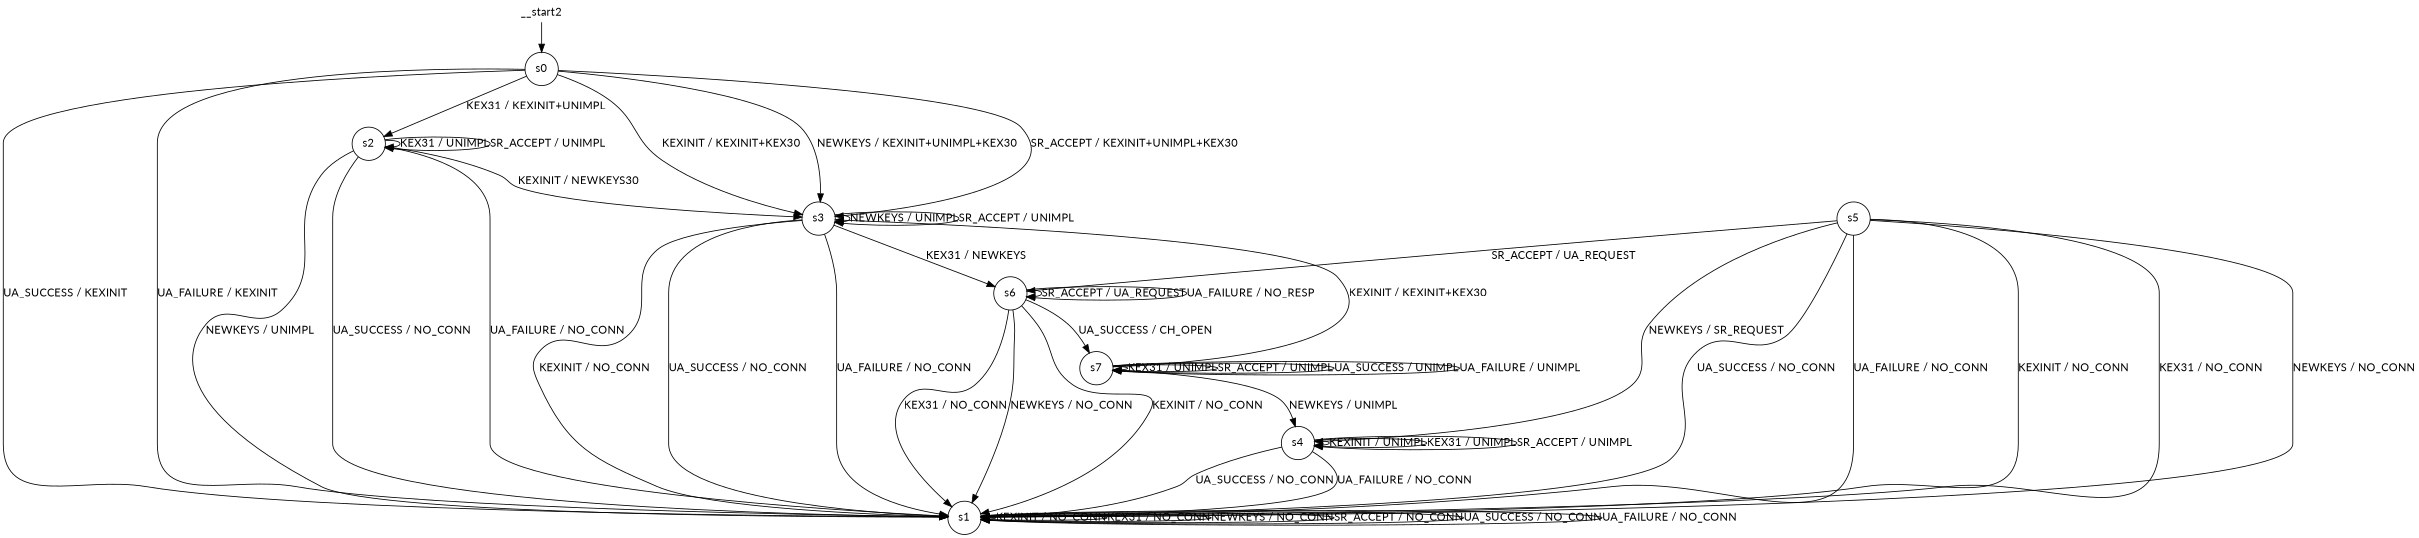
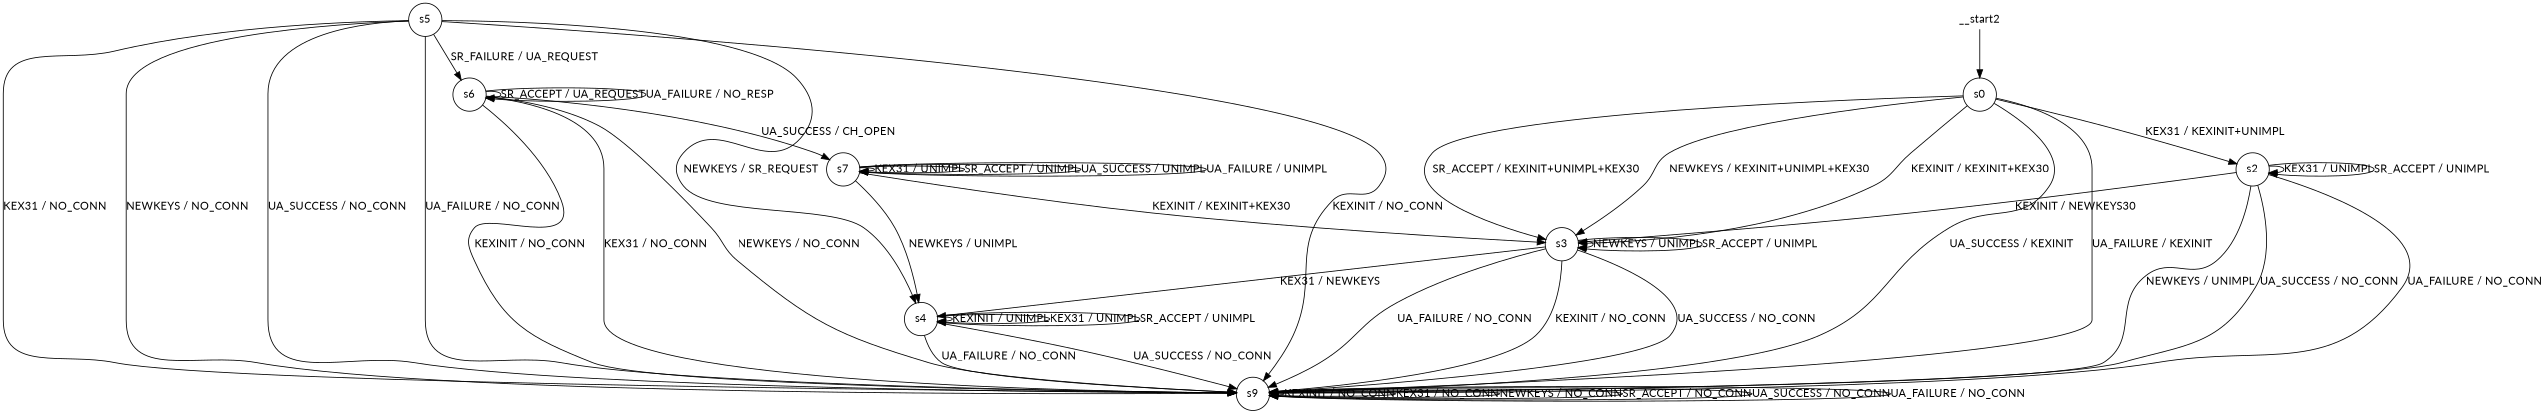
  digraph {
    fontname=Lato
    node [fontname=Lato shape=circle]
    edge [fontname=Lato]
    n1 [label=s0]
-   n2 [label=s1]
+   n2 [label=s9]
    n3 [label=s2]
    n4 [label=s3]
    n5 [label=s4]
    n6 [label=s5]
    n7 [label=s6]
    n8 [label=s7]
    n9 [height=0 label=__start2 shape=none width=0]
    n1 -> n2 [label="UA_SUCCESS / KEXINIT"]
    n1 -> n2 [label="UA_FAILURE / KEXINIT"]
    n1 -> n3 [label="KEX31 / KEXINIT+UNIMPL"]
    n1 -> n4 [label="KEXINIT / KEXINIT+KEX30"]
    n1 -> n4 [label="NEWKEYS / KEXINIT+UNIMPL+KEX30"]
    n1 -> n4 [label="SR_ACCEPT / KEXINIT+UNIMPL+KEX30"]
    n2 -> n2 [label="KEXINIT / NO_CONN"]
    n2 -> n2 [label="KEX31 / NO_CONN"]
    n2 -> n2 [label="NEWKEYS / NO_CONN"]
    n2 -> n2 [label="SR_ACCEPT / NO_CONN"]
    n2 -> n2 [label="UA_SUCCESS / NO_CONN"]
    n2 -> n2 [label="UA_FAILURE / NO_CONN"]
    n3 -> n2 [label="NEWKEYS / UNIMPL"]
    n3 -> n2 [label="UA_SUCCESS / NO_CONN"]
    n3 -> n2 [label="UA_FAILURE / NO_CONN"]
    n3 -> n3 [label="KEX31 / UNIMPL"]
    n3 -> n3 [label="SR_ACCEPT / UNIMPL"]
    n3 -> n4 [label="KEXINIT / NEWKEYS30"]
    n4 -> n2 [label="KEXINIT / NO_CONN"]
    n4 -> n2 [label="UA_SUCCESS / NO_CONN"]
    n4 -> n2 [label="UA_FAILURE / NO_CONN"]
    n4 -> n4 [label="NEWKEYS / UNIMPL"]
    n4 -> n4 [label="SR_ACCEPT / UNIMPL"]
-   n4 -> n7 [label="KEX31 / NEWKEYS"]
+   n4 -> n5 [label="KEX31 / NEWKEYS"]
    n5 -> n2 [label="UA_SUCCESS / NO_CONN"]
    n5 -> n2 [label="UA_FAILURE / NO_CONN"]
    n5 -> n5 [label="KEXINIT / UNIMPL"]
    n5 -> n5 [label="KEX31 / UNIMPL"]
    n5 -> n5 [label="SR_ACCEPT / UNIMPL"]
    n6 -> n2 [label="KEXINIT / NO_CONN"]
    n6 -> n2 [label="KEX31 / NO_CONN"]
    n6 -> n2 [label="NEWKEYS / NO_CONN"]
    n6 -> n2 [label="UA_SUCCESS / NO_CONN"]
    n6 -> n2 [label="UA_FAILURE / NO_CONN"]
    n6 -> n5 [label="NEWKEYS / SR_REQUEST"]
-   n6 -> n7 [label="SR_ACCEPT / UA_REQUEST"]
+   n6 -> n7 [label="SR_FAILURE / UA_REQUEST"]
    n7 -> n2 [label="KEXINIT / NO_CONN"]
    n7 -> n2 [label="KEX31 / NO_CONN"]
    n7 -> n2 [label="NEWKEYS / NO_CONN"]
    n7 -> n7 [label="SR_ACCEPT / UA_REQUEST"]
    n7 -> n7 [label="UA_FAILURE / NO_RESP"]
    n7 -> n8 [label="UA_SUCCESS / CH_OPEN"]
    n8 -> n4 [label="KEXINIT / KEXINIT+KEX30"]
    n8 -> n5 [label="NEWKEYS / UNIMPL"]
    n8 -> n8 [label="KEX31 / UNIMPL"]
    n8 -> n8 [label="SR_ACCEPT / UNIMPL"]
    n8 -> n8 [label="UA_SUCCESS / UNIMPL"]
    n8 -> n8 [label="UA_FAILURE / UNIMPL"]
    n9 -> n1
  }
